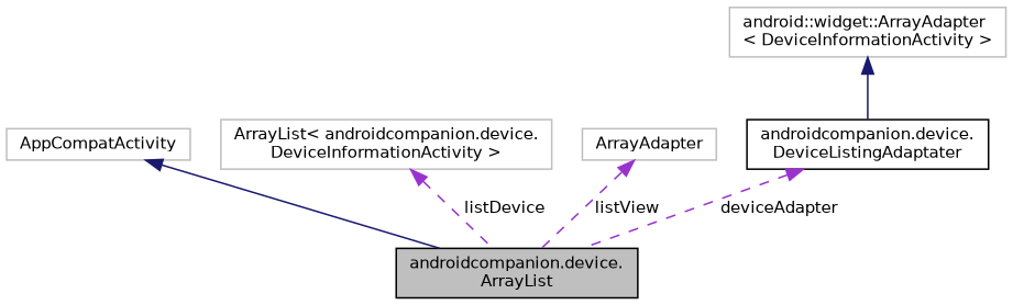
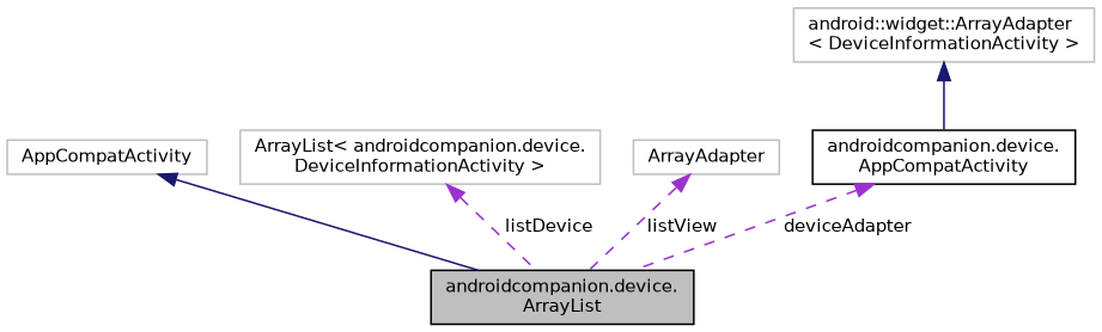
  digraph {
    rankdir=TB
    node [color=grey75 fillcolor=white fontname=Helvetica fontsize=10 shape=record style=filled]
    edge [color=darkorchid3 dir=back fontname=Helvetica fontsize=10 labelfontname=Helvetica labelfontsize=10 style=dashed]
    n1 [color=black fillcolor=grey75 fontcolor=black height=0.2 label="androidcompanion.device.\lArrayList" width=0.4]
    n2 [height=0.2 label=AppCompatActivity width=0.4]
    n3 [height=0.2 label="ArrayList\< androidcompanion.device.\lDeviceInformationActivity \>" width=0.4]
    n4 [height=0.2 label=ArrayAdapter width=0.4]
-   n5 [color=black height=0.2 label="androidcompanion.device.\lDeviceListingAdaptater" width=0.4]
+   n5 [color=black height=0.2 label="androidcompanion.device.\lAppCompatActivity" width=0.4]
    n6 [height=0.2 label="android::widget::ArrayAdapter\l\< DeviceInformationActivity \>" width=0.4]
    n2 -> n1 [color=midnightblue style=solid]
    n3 -> n1 [label=" listDevice"]
    n4 -> n1 [label=" listView"]
    n5 -> n1 [label=" deviceAdapter"]
    n6 -> n5 [color=midnightblue style=solid]
  }
